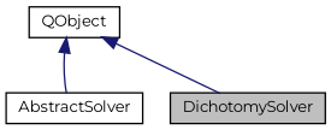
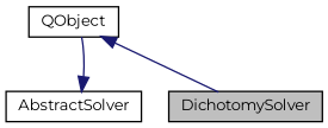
  digraph {
    fontname=Montserrat
    node [color=black fillcolor=white fontname=Montserrat fontsize=10 shape=record style=filled]
    edge [color=midnightblue dir=back fontname=Montserrat fontsize=10 labelfontname=Helvetica labelfontsize=10 style=solid]
    n1 [fillcolor=grey75 fontcolor=black height=0.2 label=DichotomySolver width=0.4]
    n2 [height=0.2 label=AbstractSolver width=0.4]
    n3 [height=0.2 label=QObject width=0.4]
    n3 -> n1
-   n3 -> n2
+   n2 -> n3
  }
